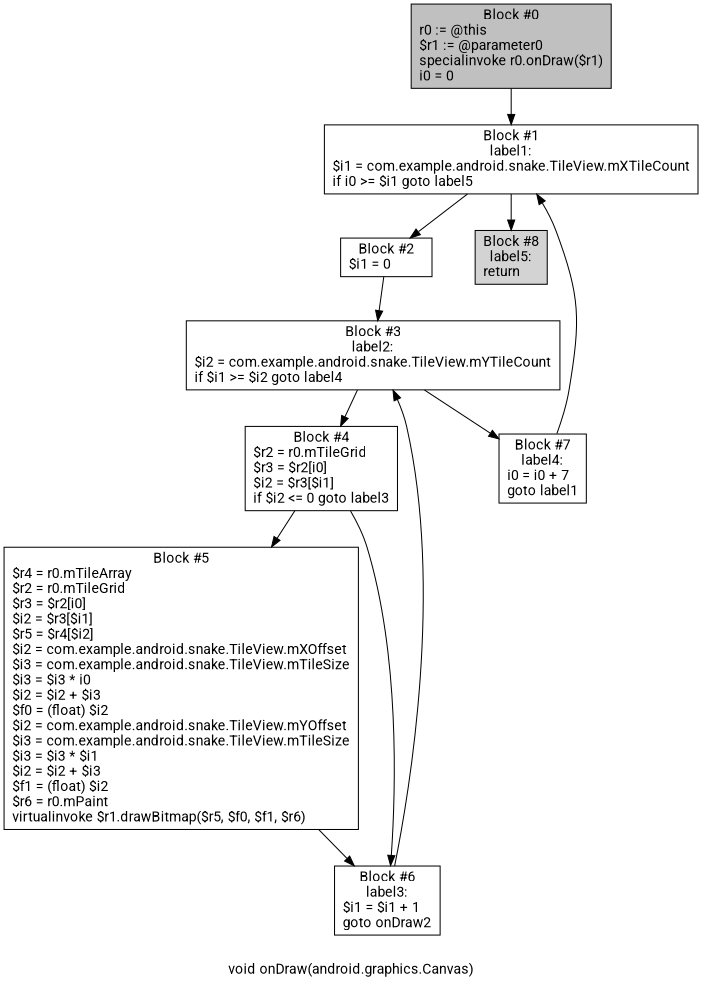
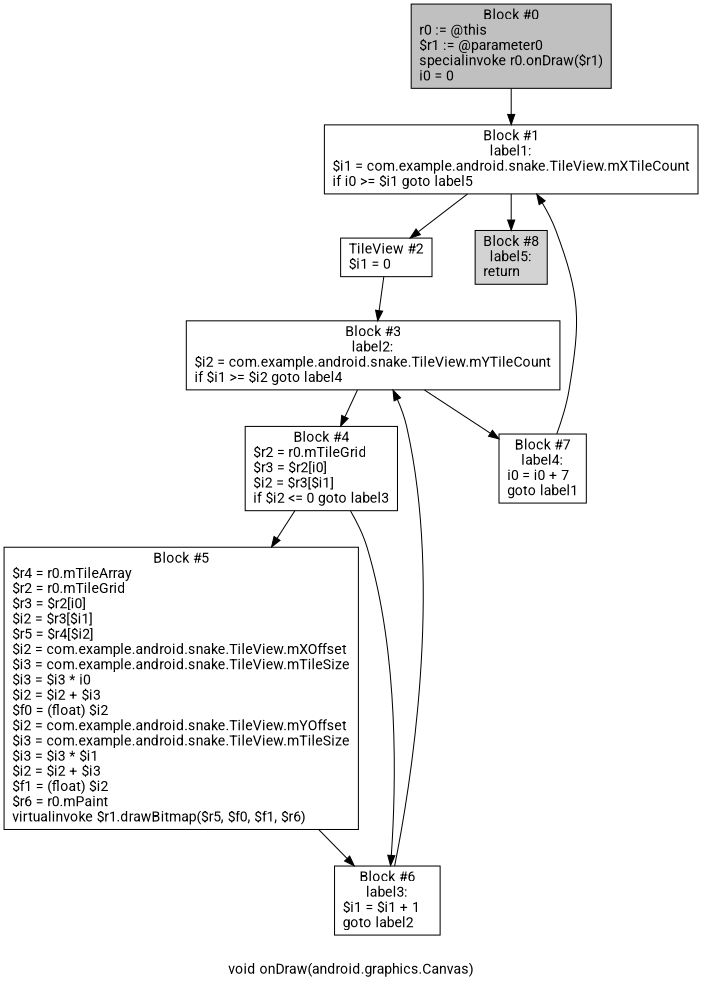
  digraph {
    fontname=Roboto
    label="void onDraw(android.graphics.Canvas)"
    node [fontname=Roboto shape=box]
    edge [fontname=Roboto]
    n1 [fillcolor=gray label="Block #0\nr0 := @this\l$r1 := @parameter0\lspecialinvoke r0.onDraw($r1)\li0 = 0\l" style=filled]
    n2 [label="Block #1\nlabel1:\n$i1 = com.example.android.snake.TileView.mXTileCount\lif i0 >= $i1 goto label5\l"]
-   n3 [label="Block #2\n$i1 = 0\l"]
+   n3 [label="TileView #2\n$i1 = 0\l"]
    n4 [fillcolor=lightgray label="Block #8\nlabel5:\nreturn\l" style=filled]
    n5 [label="Block #3\nlabel2:\n$i2 = com.example.android.snake.TileView.mYTileCount\lif $i1 >= $i2 goto label4\l"]
    n6 [label="Block #4\n$r2 = r0.mTileGrid\l$r3 = $r2[i0]\l$i2 = $r3[$i1]\lif $i2 <= 0 goto label3\l"]
    n7 [label="Block #7\nlabel4:\ni0 = i0 + 7\lgoto label1\l"]
    n8 [label="Block #5\n$r4 = r0.mTileArray\l$r2 = r0.mTileGrid\l$r3 = $r2[i0]\l$i2 = $r3[$i1]\l$r5 = $r4[$i2]\l$i2 = com.example.android.snake.TileView.mXOffset\l$i3 = com.example.android.snake.TileView.mTileSize\l$i3 = $i3 * i0\l$i2 = $i2 + $i3\l$f0 = (float) $i2\l$i2 = com.example.android.snake.TileView.mYOffset\l$i3 = com.example.android.snake.TileView.mTileSize\l$i3 = $i3 * $i1\l$i2 = $i2 + $i3\l$f1 = (float) $i2\l$r6 = r0.mPaint\lvirtualinvoke $r1.drawBitmap($r5, $f0, $f1, $r6)\l"]
-   n9 [label="Block #6\nlabel3:\n$i1 = $i1 + 1\lgoto onDraw2\l"]
+   n9 [label="Block #6\nlabel3:\n$i1 = $i1 + 1\lgoto label2\l"]
    n1 -> n2
    n2 -> n3
    n2 -> n4
    n3 -> n5
    n5 -> n6
    n5 -> n7
    n6 -> n8
    n6 -> n9
    n7 -> n2
    n8 -> n9
    n9 -> n5
  }
